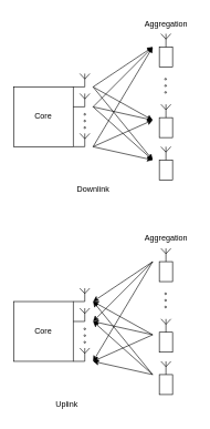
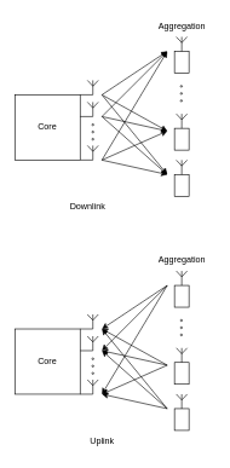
  <mxCell id="0" />
  <mxCell id="1" parent="0" />
  <mxCell id="2" value="Core" style="rounded=0;whiteSpace=wrap;html=1;" vertex="1" parent="1"><mxGeometry x="20" y="130" width="90" height="90" as="geometry" /></mxCell>
  <mxCell id="3" value="" style="rounded=0;whiteSpace=wrap;html=1;" vertex="1" parent="1"><mxGeometry x="240" y="70" width="20" height="30" as="geometry" /></mxCell>
  <mxCell id="4" value="" style="verticalLabelPosition=bottom;shadow=0;dashed=0;align=center;html=1;verticalAlign=top;shape=mxgraph.electrical.radio.aerial_-_antenna_1;" vertex="1" parent="1"><mxGeometry x="242.5" y="50" width="15" height="20" as="geometry" /></mxCell>
  <mxCell id="5" value="" style="verticalLabelPosition=bottom;shadow=0;dashed=0;align=center;html=1;verticalAlign=top;shape=mxgraph.electrical.radio.aerial_-_antenna_1;" vertex="1" parent="1"><mxGeometry x="120" y="110" width="15" height="20" as="geometry" /></mxCell>
  <mxCell id="6" value="" style="endArrow=none;html=1;rounded=0;exitX=1;exitY=0;exitDx=0;exitDy=0;entryX=0.5;entryY=1;entryDx=0;entryDy=0;entryPerimeter=0;" edge="1" parent="1" source="2" target="5"><mxGeometry width="50" height="50" relative="1" as="geometry"><mxPoint x="380" y="340" as="sourcePoint" /><mxPoint x="430" y="290" as="targetPoint" /></mxGeometry></mxCell>
  <mxCell id="7" value="" style="verticalLabelPosition=bottom;shadow=0;dashed=0;align=center;html=1;verticalAlign=top;shape=mxgraph.electrical.radio.aerial_-_antenna_1;" vertex="1" parent="1"><mxGeometry x="120" y="200" width="15" height="20" as="geometry" /></mxCell>
  <mxCell id="8" value="" style="endArrow=none;html=1;rounded=0;exitX=1;exitY=1;exitDx=0;exitDy=0;entryX=0.5;entryY=1;entryDx=0;entryDy=0;entryPerimeter=0;" edge="1" parent="1" source="2" target="7"><mxGeometry width="50" height="50" relative="1" as="geometry"><mxPoint x="230" y="190" as="sourcePoint" /><mxPoint x="280" y="140" as="targetPoint" /></mxGeometry></mxCell>
  <mxCell id="9" value="" style="verticalLabelPosition=bottom;shadow=0;dashed=0;align=center;html=1;verticalAlign=top;shape=mxgraph.electrical.radio.aerial_-_antenna_1;" vertex="1" parent="1"><mxGeometry x="120" y="140" width="15" height="20" as="geometry" /></mxCell>
  <mxCell id="10" value="" style="endArrow=none;html=1;rounded=0;exitX=1;exitY=1;exitDx=0;exitDy=0;entryX=0.5;entryY=1;entryDx=0;entryDy=0;entryPerimeter=0;" edge="1" parent="1" target="9"><mxGeometry width="50" height="50" relative="1" as="geometry"><mxPoint x="110" y="160" as="sourcePoint" /><mxPoint x="280" y="80" as="targetPoint" /></mxGeometry></mxCell>
  <mxCell id="11" value="" style="ellipse;whiteSpace=wrap;html=1;aspect=fixed;" vertex="1" parent="1"><mxGeometry x="126.25" y="170" width="2.5" height="2.5" as="geometry" /></mxCell>
  <mxCell id="12" value="" style="ellipse;whiteSpace=wrap;html=1;aspect=fixed;" vertex="1" parent="1"><mxGeometry x="126.25" y="180" width="2.5" height="2.5" as="geometry" /></mxCell>
  <mxCell id="13" value="" style="ellipse;whiteSpace=wrap;html=1;aspect=fixed;" vertex="1" parent="1"><mxGeometry x="126.25" y="190" width="2.5" height="2.5" as="geometry" /></mxCell>
  <mxCell id="14" value="" style="rounded=0;whiteSpace=wrap;html=1;" vertex="1" parent="1"><mxGeometry x="240" y="176.25" width="20" height="30" as="geometry" /></mxCell>
  <mxCell id="15" value="" style="verticalLabelPosition=bottom;shadow=0;dashed=0;align=center;html=1;verticalAlign=top;shape=mxgraph.electrical.radio.aerial_-_antenna_1;" vertex="1" parent="1"><mxGeometry x="242.5" y="156.25" width="15" height="20" as="geometry" /></mxCell>
  <mxCell id="16" value="" style="rounded=0;whiteSpace=wrap;html=1;" vertex="1" parent="1"><mxGeometry x="240" y="240" width="20" height="30" as="geometry" /></mxCell>
  <mxCell id="17" value="" style="verticalLabelPosition=bottom;shadow=0;dashed=0;align=center;html=1;verticalAlign=top;shape=mxgraph.electrical.radio.aerial_-_antenna_1;" vertex="1" parent="1"><mxGeometry x="242.5" y="220" width="15" height="20" as="geometry" /></mxCell>
  <mxCell id="18" value="" style="ellipse;whiteSpace=wrap;html=1;aspect=fixed;" vertex="1" parent="1"><mxGeometry x="248.25" y="117" width="2.5" height="2.5" as="geometry" /></mxCell>
  <mxCell id="19" value="" style="ellipse;whiteSpace=wrap;html=1;aspect=fixed;" vertex="1" parent="1"><mxGeometry x="248.25" y="127" width="2.5" height="2.5" as="geometry" /></mxCell>
  <mxCell id="20" value="" style="ellipse;whiteSpace=wrap;html=1;aspect=fixed;" vertex="1" parent="1"><mxGeometry x="248.25" y="137" width="2.5" height="2.5" as="geometry" /></mxCell>
  <mxCell id="21" value="Core" style="rounded=0;whiteSpace=wrap;html=1;" vertex="1" parent="1"><mxGeometry x="20" y="453" width="90" height="90" as="geometry" /></mxCell>
  <mxCell id="22" value="" style="rounded=0;whiteSpace=wrap;html=1;" vertex="1" parent="1"><mxGeometry x="240" y="393" width="20" height="30" as="geometry" /></mxCell>
  <mxCell id="23" value="" style="verticalLabelPosition=bottom;shadow=0;dashed=0;align=center;html=1;verticalAlign=top;shape=mxgraph.electrical.radio.aerial_-_antenna_1;" vertex="1" parent="1"><mxGeometry x="242.5" y="373" width="15" height="20" as="geometry" /></mxCell>
  <mxCell id="24" value="" style="verticalLabelPosition=bottom;shadow=0;dashed=0;align=center;html=1;verticalAlign=top;shape=mxgraph.electrical.radio.aerial_-_antenna_1;" vertex="1" parent="1"><mxGeometry x="120" y="433" width="15" height="20" as="geometry" /></mxCell>
  <mxCell id="25" value="" style="endArrow=none;html=1;rounded=0;exitX=1;exitY=0;exitDx=0;exitDy=0;entryX=0.5;entryY=1;entryDx=0;entryDy=0;entryPerimeter=0;" edge="1" parent="1" source="21" target="24"><mxGeometry width="50" height="50" relative="1" as="geometry"><mxPoint x="380" y="663" as="sourcePoint" /><mxPoint x="430" y="613" as="targetPoint" /></mxGeometry></mxCell>
  <mxCell id="26" value="" style="verticalLabelPosition=bottom;shadow=0;dashed=0;align=center;html=1;verticalAlign=top;shape=mxgraph.electrical.radio.aerial_-_antenna_1;" vertex="1" parent="1"><mxGeometry x="120" y="523" width="15" height="20" as="geometry" /></mxCell>
  <mxCell id="27" value="" style="endArrow=none;html=1;rounded=0;exitX=1;exitY=1;exitDx=0;exitDy=0;entryX=0.5;entryY=1;entryDx=0;entryDy=0;entryPerimeter=0;" edge="1" parent="1" source="21" target="26"><mxGeometry width="50" height="50" relative="1" as="geometry"><mxPoint x="230" y="513" as="sourcePoint" /><mxPoint x="280" y="463" as="targetPoint" /></mxGeometry></mxCell>
  <mxCell id="28" value="" style="verticalLabelPosition=bottom;shadow=0;dashed=0;align=center;html=1;verticalAlign=top;shape=mxgraph.electrical.radio.aerial_-_antenna_1;" vertex="1" parent="1"><mxGeometry x="120" y="463" width="15" height="20" as="geometry" /></mxCell>
  <mxCell id="29" value="" style="endArrow=none;html=1;rounded=0;exitX=1;exitY=1;exitDx=0;exitDy=0;entryX=0.5;entryY=1;entryDx=0;entryDy=0;entryPerimeter=0;" edge="1" parent="1" target="28"><mxGeometry width="50" height="50" relative="1" as="geometry"><mxPoint x="110" y="483" as="sourcePoint" /><mxPoint x="280" y="403" as="targetPoint" /></mxGeometry></mxCell>
  <mxCell id="30" value="" style="ellipse;whiteSpace=wrap;html=1;aspect=fixed;" vertex="1" parent="1"><mxGeometry x="126.25" y="493" width="2.5" height="2.5" as="geometry" /></mxCell>
  <mxCell id="31" value="" style="ellipse;whiteSpace=wrap;html=1;aspect=fixed;" vertex="1" parent="1"><mxGeometry x="126.25" y="503" width="2.5" height="2.5" as="geometry" /></mxCell>
  <mxCell id="32" value="" style="ellipse;whiteSpace=wrap;html=1;aspect=fixed;" vertex="1" parent="1"><mxGeometry x="126.25" y="513" width="2.5" height="2.5" as="geometry" /></mxCell>
  <mxCell id="33" value="" style="rounded=0;whiteSpace=wrap;html=1;" vertex="1" parent="1"><mxGeometry x="240" y="499.25" width="20" height="30" as="geometry" /></mxCell>
  <mxCell id="34" value="" style="verticalLabelPosition=bottom;shadow=0;dashed=0;align=center;html=1;verticalAlign=top;shape=mxgraph.electrical.radio.aerial_-_antenna_1;" vertex="1" parent="1"><mxGeometry x="242.5" y="479.25" width="15" height="20" as="geometry" /></mxCell>
  <mxCell id="35" value="" style="rounded=0;whiteSpace=wrap;html=1;" vertex="1" parent="1"><mxGeometry x="240" y="563" width="20" height="30" as="geometry" /></mxCell>
  <mxCell id="36" value="" style="verticalLabelPosition=bottom;shadow=0;dashed=0;align=center;html=1;verticalAlign=top;shape=mxgraph.electrical.radio.aerial_-_antenna_1;" vertex="1" parent="1"><mxGeometry x="242.5" y="543" width="15" height="20" as="geometry" /></mxCell>
  <mxCell id="37" value="" style="ellipse;whiteSpace=wrap;html=1;aspect=fixed;" vertex="1" parent="1"><mxGeometry x="248.25" y="440" width="2.5" height="2.5" as="geometry" /></mxCell>
  <mxCell id="38" value="" style="ellipse;whiteSpace=wrap;html=1;aspect=fixed;" vertex="1" parent="1"><mxGeometry x="248.25" y="450" width="2.5" height="2.5" as="geometry" /></mxCell>
  <mxCell id="39" value="" style="ellipse;whiteSpace=wrap;html=1;aspect=fixed;" vertex="1" parent="1"><mxGeometry x="248.25" y="460" width="2.5" height="2.5" as="geometry" /></mxCell>
  <mxCell id="40" value="" style="endArrow=classic;html=1;rounded=0;" edge="1" parent="1"><mxGeometry width="50" height="50" relative="1" as="geometry"><mxPoint x="140" y="130" as="sourcePoint" /><mxPoint x="230" y="70" as="targetPoint" /></mxGeometry></mxCell>
  <mxCell id="41" value="" style="endArrow=classic;html=1;rounded=0;" edge="1" parent="1"><mxGeometry width="50" height="50" relative="1" as="geometry"><mxPoint x="140" y="130" as="sourcePoint" /><mxPoint x="230" y="180" as="targetPoint" /></mxGeometry></mxCell>
  <mxCell id="42" value="" style="endArrow=classic;html=1;rounded=0;" edge="1" parent="1"><mxGeometry width="50" height="50" relative="1" as="geometry"><mxPoint x="140" y="130" as="sourcePoint" /><mxPoint x="230" y="240" as="targetPoint" /></mxGeometry></mxCell>
  <mxCell id="43" value="" style="endArrow=classic;html=1;rounded=0;" edge="1" parent="1"><mxGeometry width="50" height="50" relative="1" as="geometry"><mxPoint x="140" y="160" as="sourcePoint" /><mxPoint x="230" y="70" as="targetPoint" /></mxGeometry></mxCell>
  <mxCell id="44" value="" style="endArrow=classic;html=1;rounded=0;" edge="1" parent="1"><mxGeometry width="50" height="50" relative="1" as="geometry"><mxPoint x="140" y="160" as="sourcePoint" /><mxPoint x="230" y="180" as="targetPoint" /></mxGeometry></mxCell>
  <mxCell id="45" value="" style="endArrow=classic;html=1;rounded=0;" edge="1" parent="1"><mxGeometry width="50" height="50" relative="1" as="geometry"><mxPoint x="140" y="160" as="sourcePoint" /><mxPoint x="230" y="240" as="targetPoint" /></mxGeometry></mxCell>
  <mxCell id="46" value="" style="endArrow=classic;html=1;rounded=0;" edge="1" parent="1"><mxGeometry width="50" height="50" relative="1" as="geometry"><mxPoint x="140" y="220" as="sourcePoint" /><mxPoint x="230" y="70" as="targetPoint" /></mxGeometry></mxCell>
  <mxCell id="47" value="" style="endArrow=classic;html=1;rounded=0;" edge="1" parent="1"><mxGeometry width="50" height="50" relative="1" as="geometry"><mxPoint x="140" y="220" as="sourcePoint" /><mxPoint x="230" y="180" as="targetPoint" /></mxGeometry></mxCell>
  <mxCell id="48" value="" style="endArrow=classic;html=1;rounded=0;" edge="1" parent="1"><mxGeometry width="50" height="50" relative="1" as="geometry"><mxPoint x="140" y="220" as="sourcePoint" /><mxPoint x="230" y="240" as="targetPoint" /></mxGeometry></mxCell>
  <mxCell id="49" value="" style="endArrow=classic;html=1;rounded=0;" edge="1" parent="1"><mxGeometry width="50" height="50" relative="1" as="geometry"><mxPoint x="230" y="393" as="sourcePoint" /><mxPoint x="140" y="453" as="targetPoint" /></mxGeometry></mxCell>
  <mxCell id="50" value="" style="endArrow=classic;html=1;rounded=0;" edge="1" parent="1"><mxGeometry width="50" height="50" relative="1" as="geometry"><mxPoint x="230" y="503" as="sourcePoint" /><mxPoint x="140" y="453" as="targetPoint" /></mxGeometry></mxCell>
  <mxCell id="51" value="" style="endArrow=classic;html=1;rounded=0;" edge="1" parent="1"><mxGeometry width="50" height="50" relative="1" as="geometry"><mxPoint x="230" y="563" as="sourcePoint" /><mxPoint x="140" y="453" as="targetPoint" /></mxGeometry></mxCell>
  <mxCell id="52" value="" style="endArrow=classic;html=1;rounded=0;" edge="1" parent="1"><mxGeometry width="50" height="50" relative="1" as="geometry"><mxPoint x="230" y="393" as="sourcePoint" /><mxPoint x="140" y="483" as="targetPoint" /></mxGeometry></mxCell>
  <mxCell id="53" value="" style="endArrow=classic;html=1;rounded=0;" edge="1" parent="1"><mxGeometry width="50" height="50" relative="1" as="geometry"><mxPoint x="230" y="393" as="sourcePoint" /><mxPoint x="140" y="543" as="targetPoint" /></mxGeometry></mxCell>
  <mxCell id="54" value="" style="endArrow=classic;html=1;rounded=0;" edge="1" parent="1"><mxGeometry width="50" height="50" relative="1" as="geometry"><mxPoint x="230" y="503" as="sourcePoint" /><mxPoint x="140" y="483" as="targetPoint" /></mxGeometry></mxCell>
  <mxCell id="55" value="" style="endArrow=classic;html=1;rounded=0;" edge="1" parent="1"><mxGeometry width="50" height="50" relative="1" as="geometry"><mxPoint x="230" y="503" as="sourcePoint" /><mxPoint x="140" y="543" as="targetPoint" /></mxGeometry></mxCell>
  <mxCell id="56" value="" style="endArrow=classic;html=1;rounded=0;" edge="1" parent="1"><mxGeometry width="50" height="50" relative="1" as="geometry"><mxPoint x="230" y="563" as="sourcePoint" /><mxPoint x="140" y="483" as="targetPoint" /></mxGeometry></mxCell>
  <mxCell id="57" value="" style="endArrow=classic;html=1;rounded=0;" edge="1" parent="1"><mxGeometry width="50" height="50" relative="1" as="geometry"><mxPoint x="230" y="563" as="sourcePoint" /><mxPoint x="140" y="543" as="targetPoint" /></mxGeometry></mxCell>
  <mxCell id="58" value="Aggregation" style="text;html=1;align=center;verticalAlign=middle;resizable=0;points=[];autosize=1;strokeColor=none;fillColor=none;" vertex="1" parent="1"><mxGeometry x="205" y="343" width="90" height="30" as="geometry" /></mxCell>
  <mxCell id="59" value="Aggregation" style="text;html=1;align=center;verticalAlign=middle;resizable=0;points=[];autosize=1;strokeColor=none;fillColor=none;" vertex="1" parent="1"><mxGeometry x="205" y="20" width="90" height="30" as="geometry" /></mxCell>
- <mxCell id="60" value="Downlink" style="text;html=1;align=center;verticalAlign=middle;resizable=0;points=[];autosize=1;strokeColor=none;fillColor=none;" vertex="1" parent="1"><mxGeometry x="105" y="270" width="70" height="30" as="geometry" /></mxCell>
- <mxCell id="61" value="Uplink" style="text;html=1;align=center;verticalAlign=middle;resizable=0;points=[];autosize=1;strokeColor=none;fillColor=none;" vertex="1" parent="1"><mxGeometry x="70" y="593" width="60" height="30" as="geometry" /></mxCell>
+ <mxCell id="60" value="Downlink" style="text;html=1;align=center;verticalAlign=middle;resizable=0;points=[];autosize=1;strokeColor=none;fillColor=none;" vertex="1" parent="1"><mxGeometry x="85" y="270" width="70" height="30" as="geometry" /></mxCell>
+ <mxCell id="61" value="Uplink" style="text;html=1;align=center;verticalAlign=middle;resizable=0;points=[];autosize=1;strokeColor=none;fillColor=none;" vertex="1" parent="1"><mxGeometry x="110" y="593" width="60" height="30" as="geometry" /></mxCell>
